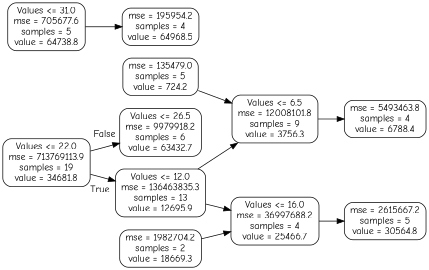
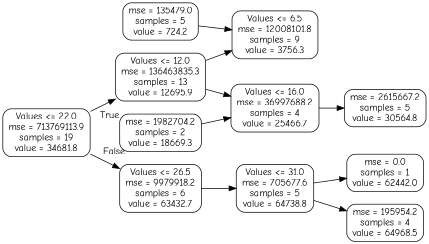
  digraph {
    fontname="Comic Neue"
    rankdir=LR
    node [color=black fontname="Comic Neue" shape=box style=rounded]
    edge [fontname="Comic Neue"]
    n1 [label="Values <= 22.0\nmse = 713769113.9\nsamples = 19\nvalue = 34681.8"]
    n2 [label="Values <= 12.0\nmse = 136463835.3\nsamples = 13\nvalue = 12695.9"]
    n3 [label="Values <= 26.5\nmse = 9979918.2\nsamples = 6\nvalue = 63432.7"]
    n4 [label="Values <= 6.5\nmse = 12008101.8\nsamples = 9\nvalue = 3756.3"]
    n5 [label="Values <= 16.0\nmse = 36997688.2\nsamples = 4\nvalue = 25466.7"]
    n6 [label="Values <= 31.0\nmse = 705677.6\nsamples = 5\nvalue = 64738.8"]
-   n7 [label="mse = 5493463.8\nsamples = 4\nvalue = 6788.4"]
    n8 [label="mse = 2615667.2\nsamples = 5\nvalue = 30564.8"]
    n9 [label="mse = 135479.0\nsamples = 5\nvalue = 724.2"]
    n10 [label="mse = 1982704.2\nsamples = 2\nvalue = 18669.3"]
+   n11 [label="mse = 0.0\nsamples = 1\nvalue = 62442.0"]
    n12 [label="mse = 195954.2\nsamples = 4\nvalue = 64968.5"]
    n1 -> n2 [headlabel=True labelangle=45 labeldistance=2.5]
    n1 -> n3 [headlabel=False labelangle=-45 labeldistance=2.5]
    n2 -> n4
    n2 -> n5
-   n4 -> n7
+   n3 -> n6
    n5 -> n8
+   n6 -> n11
    n6 -> n12
    n9 -> n4
    n10 -> n5
  }
